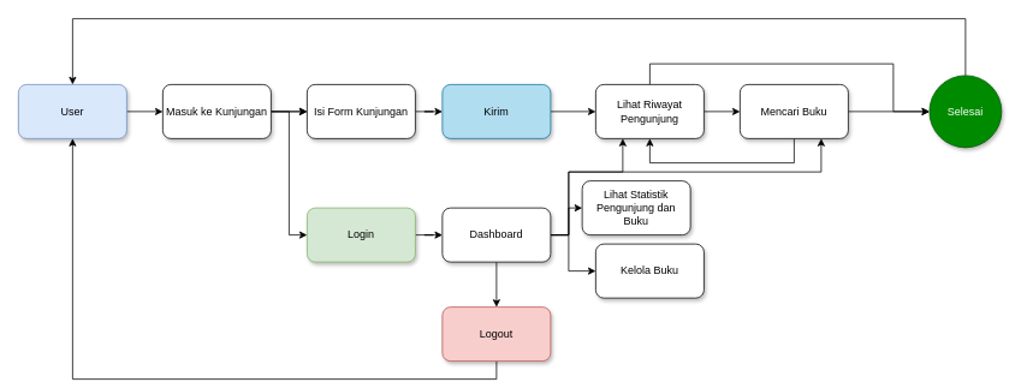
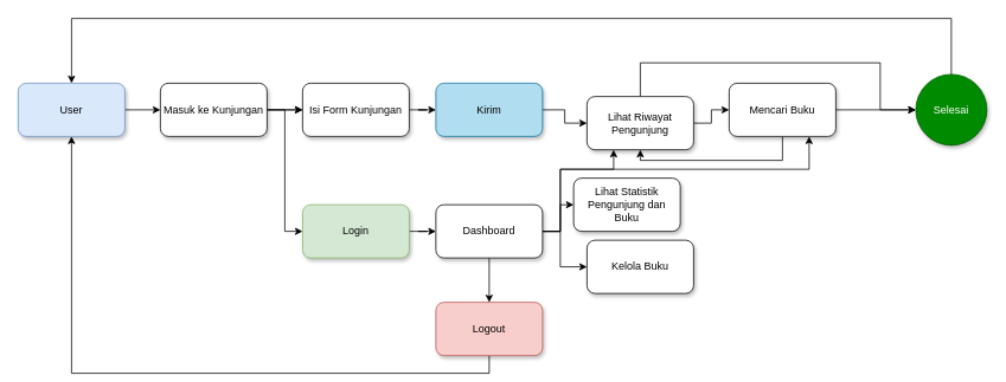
  <mxCell id="0" />
  <mxCell id="1" parent="0" />
  <mxCell id="2" value="" style="edgeStyle=orthogonalEdgeStyle;rounded=0;orthogonalLoop=1;jettySize=auto;html=1;" parent="1" source="3" target="7" edge="1"><mxGeometry relative="1" as="geometry" /></mxCell>
  <mxCell id="3" value="User" style="rounded=1;whiteSpace=wrap;html=1;shadow=1;fillColor=#dae8fc;strokeColor=#6c8ebf;" parent="1" vertex="1"><mxGeometry x="20" y="93" width="120" height="60" as="geometry" /></mxCell>
  <mxCell id="4" value="" style="edgeStyle=orthogonalEdgeStyle;rounded=0;orthogonalLoop=1;jettySize=auto;html=1;" parent="1" source="7" target="9" edge="1"><mxGeometry relative="1" as="geometry" /></mxCell>
  <mxCell id="5" value="" style="edgeStyle=orthogonalEdgeStyle;rounded=0;orthogonalLoop=1;jettySize=auto;html=1;fontFamily=Helvetica;fontSize=12;fontColor=default;" parent="1" source="7" target="9" edge="1"><mxGeometry relative="1" as="geometry" /></mxCell>
  <mxCell id="6" value="" style="edgeStyle=orthogonalEdgeStyle;rounded=0;orthogonalLoop=1;jettySize=auto;html=1;fontFamily=Helvetica;fontSize=12;fontColor=default;entryX=0;entryY=0.5;entryDx=0;entryDy=0;" parent="1" source="7" target="21" edge="1"><mxGeometry relative="1" as="geometry"><Array as="points"><mxPoint x="320" y="123" /><mxPoint x="320" y="260" /></Array></mxGeometry></mxCell>
  <mxCell id="7" value="Masuk ke Kunjungan" style="rounded=1;whiteSpace=wrap;html=1;shadow=1;" parent="1" vertex="1"><mxGeometry x="180" y="93" width="120" height="60" as="geometry" /></mxCell>
  <mxCell id="8" value="" style="edgeStyle=orthogonalEdgeStyle;rounded=0;orthogonalLoop=1;jettySize=auto;html=1;fontFamily=Helvetica;fontSize=12;fontColor=default;" parent="1" source="9" target="19" edge="1"><mxGeometry relative="1" as="geometry" /></mxCell>
  <mxCell id="9" value="Isi Form Kunjungan" style="whiteSpace=wrap;html=1;rounded=1;shadow=1;" parent="1" vertex="1"><mxGeometry x="340" y="93" width="120" height="60" as="geometry" /></mxCell>
  <mxCell id="10" value="" style="edgeStyle=orthogonalEdgeStyle;rounded=0;orthogonalLoop=1;jettySize=auto;html=1;" parent="1" source="12" target="15" edge="1"><mxGeometry relative="1" as="geometry" /></mxCell>
  <mxCell id="11" style="rounded=0;orthogonalLoop=1;jettySize=auto;html=1;exitX=0.5;exitY=0;exitDx=0;exitDy=0;entryX=0;entryY=0.5;entryDx=0;entryDy=0;edgeStyle=orthogonalEdgeStyle;" parent="1" source="12" target="17" edge="1"><mxGeometry relative="1" as="geometry"><mxPoint x="1020" y="120" as="targetPoint" /><Array as="points"><mxPoint x="720" y="70" /><mxPoint x="990" y="70" /><mxPoint x="990" y="123" /></Array></mxGeometry></mxCell>
- <mxCell id="12" value="Lihat Riwayat Pengunjung" style="whiteSpace=wrap;html=1;rounded=1;shadow=1;" parent="1" vertex="1"><mxGeometry x="660" y="93" width="120" height="60" as="geometry" /></mxCell>
+ <mxCell id="12" value="Lihat Riwayat Pengunjung" style="whiteSpace=wrap;html=1;rounded=1;shadow=1;" parent="1" vertex="1"><mxGeometry x="660" y="108" width="120" height="60" as="geometry" /></mxCell>
  <mxCell id="13" style="edgeStyle=orthogonalEdgeStyle;rounded=0;orthogonalLoop=1;jettySize=auto;html=1;entryX=0;entryY=0.5;entryDx=0;entryDy=0;" parent="1" source="15" target="17" edge="1"><mxGeometry relative="1" as="geometry" /></mxCell>
  <mxCell id="14" style="edgeStyle=orthogonalEdgeStyle;rounded=0;orthogonalLoop=1;jettySize=auto;html=1;exitX=0.5;exitY=1;exitDx=0;exitDy=0;entryX=0.5;entryY=1;entryDx=0;entryDy=0;" parent="1" source="15" target="12" edge="1"><mxGeometry relative="1" as="geometry"><mxPoint x="720" y="170" as="targetPoint" /><Array as="points"><mxPoint x="880" y="180" /><mxPoint x="720" y="180" /></Array></mxGeometry></mxCell>
  <mxCell id="15" value="Mencari Buku" style="whiteSpace=wrap;html=1;rounded=1;shadow=1;" parent="1" vertex="1"><mxGeometry x="820" y="93" width="120" height="60" as="geometry" /></mxCell>
  <mxCell id="16" style="edgeStyle=orthogonalEdgeStyle;rounded=0;orthogonalLoop=1;jettySize=auto;html=1;entryX=0.5;entryY=0;entryDx=0;entryDy=0;" parent="1" source="17" target="3" edge="1"><mxGeometry relative="1" as="geometry"><Array as="points"><mxPoint x="1070" y="20" /><mxPoint x="80" y="20" /></Array></mxGeometry></mxCell>
  <mxCell id="17" value="Selesai" style="ellipse;whiteSpace=wrap;html=1;aspect=fixed;shadow=1;fillColor=#008a00;strokeColor=#005700;fontColor=#ffffff;" parent="1" vertex="1"><mxGeometry x="1030" y="83" width="80" height="80" as="geometry" /></mxCell>
  <mxCell id="18" value="" style="edgeStyle=orthogonalEdgeStyle;rounded=0;orthogonalLoop=1;jettySize=auto;html=1;fontFamily=Helvetica;fontSize=12;fontColor=default;" parent="1" source="19" target="12" edge="1"><mxGeometry relative="1" as="geometry" /></mxCell>
  <mxCell id="19" value="Kirim" style="whiteSpace=wrap;html=1;rounded=1;shadow=1;fillColor=#b1ddf0;strokeColor=#10739e;" parent="1" vertex="1"><mxGeometry x="490" y="93" width="120" height="60" as="geometry" /></mxCell>
  <mxCell id="20" value="" style="edgeStyle=orthogonalEdgeStyle;rounded=0;orthogonalLoop=1;jettySize=auto;html=1;" edge="1" parent="1" source="21" target="31"><mxGeometry relative="1" as="geometry" /></mxCell>
  <mxCell id="21" value="Login" style="rounded=1;whiteSpace=wrap;html=1;shadow=1;strokeColor=#82b366;align=center;verticalAlign=middle;fontFamily=Helvetica;fontSize=12;fillColor=#d5e8d4;" parent="1" vertex="1"><mxGeometry x="340" y="230" width="120" height="60" as="geometry" /></mxCell>
  <mxCell id="22" value="Lihat Statistik Pengunjung dan Buku" style="rounded=1;whiteSpace=wrap;html=1;shadow=1;strokeColor=default;align=center;verticalAlign=middle;fontFamily=Helvetica;fontSize=12;fontColor=default;fillColor=default;" parent="1" vertex="1"><mxGeometry x="645" y="200" width="120" height="60" as="geometry" /></mxCell>
  <mxCell id="23" value="Kelola Buku" style="rounded=1;whiteSpace=wrap;html=1;shadow=1;strokeColor=default;align=center;verticalAlign=middle;fontFamily=Helvetica;fontSize=12;fontColor=default;fillColor=default;" parent="1" vertex="1"><mxGeometry x="660" y="270" width="120" height="60" as="geometry" /></mxCell>
  <mxCell id="24" style="edgeStyle=orthogonalEdgeStyle;rounded=0;orthogonalLoop=1;jettySize=auto;html=1;entryX=0.5;entryY=1;entryDx=0;entryDy=0;fontFamily=Helvetica;fontSize=12;fontColor=default;exitX=0.5;exitY=1;exitDx=0;exitDy=0;" parent="1" source="25" target="3" edge="1"><mxGeometry relative="1" as="geometry" /></mxCell>
  <mxCell id="25" value="Logout" style="rounded=1;whiteSpace=wrap;html=1;shadow=1;strokeColor=#b85450;align=center;verticalAlign=middle;fontFamily=Helvetica;fontSize=12;fillColor=#f8cecc;" parent="1" vertex="1"><mxGeometry x="490" y="340" width="120" height="60" as="geometry" /></mxCell>
  <mxCell id="26" style="edgeStyle=orthogonalEdgeStyle;rounded=0;orthogonalLoop=1;jettySize=auto;html=1;entryX=0;entryY=0.5;entryDx=0;entryDy=0;" edge="1" parent="1" source="31" target="22"><mxGeometry relative="1" as="geometry"><Array as="points"><mxPoint x="630" y="260" /><mxPoint x="630" y="230" /></Array></mxGeometry></mxCell>
  <mxCell id="27" style="edgeStyle=orthogonalEdgeStyle;rounded=0;orthogonalLoop=1;jettySize=auto;html=1;entryX=0;entryY=0.5;entryDx=0;entryDy=0;" edge="1" parent="1" source="31" target="23"><mxGeometry relative="1" as="geometry"><Array as="points"><mxPoint x="630" y="260" /><mxPoint x="630" y="300" /></Array></mxGeometry></mxCell>
  <mxCell id="28" style="edgeStyle=orthogonalEdgeStyle;rounded=0;orthogonalLoop=1;jettySize=auto;html=1;entryX=0.5;entryY=0;entryDx=0;entryDy=0;" edge="1" parent="1" source="31" target="25"><mxGeometry relative="1" as="geometry" /></mxCell>
  <mxCell id="29" style="edgeStyle=orthogonalEdgeStyle;rounded=0;orthogonalLoop=1;jettySize=auto;html=1;entryX=0.25;entryY=1;entryDx=0;entryDy=0;" edge="1" parent="1" source="31" target="12"><mxGeometry relative="1" as="geometry"><Array as="points"><mxPoint x="630" y="260" /><mxPoint x="630" y="190" /><mxPoint x="690" y="190" /></Array></mxGeometry></mxCell>
  <mxCell id="30" style="edgeStyle=orthogonalEdgeStyle;rounded=0;orthogonalLoop=1;jettySize=auto;html=1;entryX=0.75;entryY=1;entryDx=0;entryDy=0;" edge="1" parent="1" source="31" target="15"><mxGeometry relative="1" as="geometry"><Array as="points"><mxPoint x="630" y="260" /><mxPoint x="630" y="190" /><mxPoint x="910" y="190" /></Array></mxGeometry></mxCell>
  <mxCell id="31" value="Dashboard" style="rounded=1;whiteSpace=wrap;html=1;shadow=1;align=center;verticalAlign=middle;fontFamily=Helvetica;fontSize=12;" vertex="1" parent="1"><mxGeometry x="490" y="230" width="120" height="60" as="geometry" /></mxCell>
